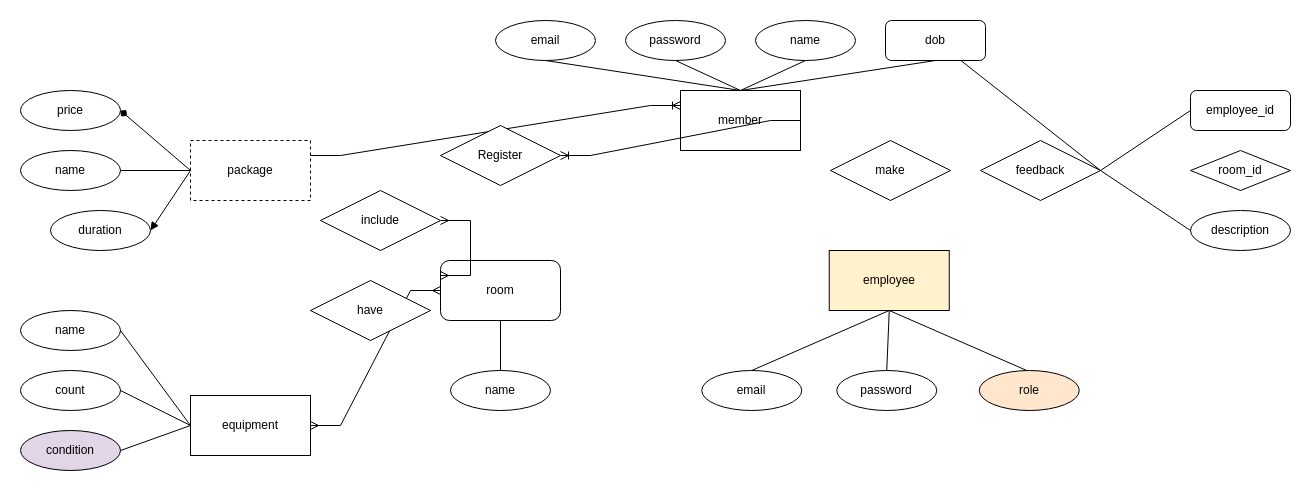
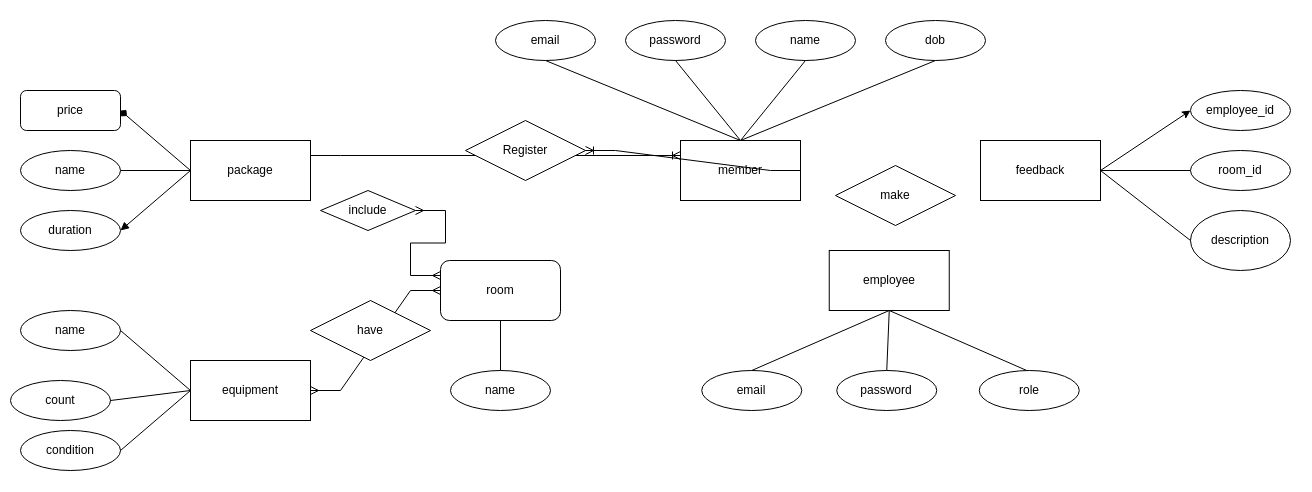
  <mxCell id="0" />
  <mxCell id="1" parent="0" />
- <mxCell id="2" value="member" style="rounded=0;whiteSpace=wrap;html=1;" parent="1" vertex="1"><mxGeometry x="680" y="90" width="120" height="60" as="geometry" /></mxCell>
- <mxCell id="3" value="employee" style="rounded=0;whiteSpace=wrap;html=1;fillColor=#fff2cc;" parent="1" vertex="1"><mxGeometry x="828.75" y="250" width="120" height="60" as="geometry" /></mxCell>
- <mxCell id="4" value="package" style="rounded=0;whiteSpace=wrap;html=1;dashed=1;" parent="1" vertex="1"><mxGeometry x="190" y="140" width="120" height="60" as="geometry" /></mxCell>
+ <mxCell id="2" value="member" style="rounded=0;whiteSpace=wrap;html=1;" parent="1" vertex="1"><mxGeometry x="680" y="140" width="120" height="60" as="geometry" /></mxCell>
+ <mxCell id="3" value="employee" style="rounded=0;whiteSpace=wrap;html=1;" parent="1" vertex="1"><mxGeometry x="828.75" y="250" width="120" height="60" as="geometry" /></mxCell>
+ <mxCell id="4" value="package" style="rounded=0;whiteSpace=wrap;html=1;" parent="1" vertex="1"><mxGeometry x="190" y="140" width="120" height="60" as="geometry" /></mxCell>
  <mxCell id="5" value="room" style="whiteSpace=wrap;html=1;rounded=1;" parent="1" vertex="1"><mxGeometry x="440" y="260" width="120" height="60" as="geometry" /></mxCell>
- <mxCell id="6" value="equipment" style="rounded=0;whiteSpace=wrap;html=1;" parent="1" vertex="1"><mxGeometry x="190" y="395" width="120" height="60" as="geometry" /></mxCell>
- <mxCell id="7" value="feedback" style="rhombus;whiteSpace=wrap;html=1;" parent="1" vertex="1"><mxGeometry x="980" y="140" width="120" height="60" as="geometry" /></mxCell>
+ <mxCell id="6" value="equipment" style="rounded=0;whiteSpace=wrap;html=1;" parent="1" vertex="1"><mxGeometry x="190" y="360" width="120" height="60" as="geometry" /></mxCell>
+ <mxCell id="7" value="feedback" style="rounded=0;whiteSpace=wrap;html=1;" parent="1" vertex="1"><mxGeometry x="980" y="140" width="120" height="60" as="geometry" /></mxCell>
  <mxCell id="8" value="" style="edgeStyle=entityRelationEdgeStyle;fontSize=12;html=1;endArrow=ERoneToMany;rounded=0;exitX=1;exitY=0.5;exitDx=0;exitDy=0;" parent="1" source="2" target="15" edge="1"><mxGeometry width="100" height="100" relative="1" as="geometry"><mxPoint x="660" y="280" as="sourcePoint" /><mxPoint x="760" y="180" as="targetPoint" /></mxGeometry></mxCell>
  <mxCell id="9" value="" style="edgeStyle=entityRelationEdgeStyle;fontSize=12;html=1;endArrow=ERmany;startArrow=ERmany;rounded=0;exitX=0;exitY=0.5;exitDx=0;exitDy=0;entryX=1;entryY=0.5;entryDx=0;entryDy=0;" parent="1" source="5" target="6" edge="1"><mxGeometry width="100" height="100" relative="1" as="geometry"><mxPoint x="660" y="280" as="sourcePoint" /><mxPoint x="760" y="180" as="targetPoint" /></mxGeometry></mxCell>
  <mxCell id="10" value="" style="edgeStyle=entityRelationEdgeStyle;fontSize=12;html=1;endArrow=ERmany;startArrow=ERmany;rounded=0;exitX=0;exitY=0.25;exitDx=0;exitDy=0;" parent="1" source="5" target="12" edge="1"><mxGeometry width="100" height="100" relative="1" as="geometry"><mxPoint x="510" y="280" as="sourcePoint" /><mxPoint x="610" y="180" as="targetPoint" /></mxGeometry></mxCell>
  <mxCell id="11" value="" style="edgeStyle=entityRelationEdgeStyle;fontSize=12;html=1;endArrow=ERoneToMany;rounded=0;exitX=1;exitY=0.25;exitDx=0;exitDy=0;entryX=0;entryY=0.25;entryDx=0;entryDy=0;" parent="1" source="4" target="2" edge="1"><mxGeometry width="100" height="100" relative="1" as="geometry"><mxPoint x="510" y="280" as="sourcePoint" /><mxPoint x="340" y="20" as="targetPoint" /></mxGeometry></mxCell>
- <mxCell id="12" value="include" style="shape=rhombus;perimeter=rhombusPerimeter;whiteSpace=wrap;html=1;align=center;" parent="1" vertex="1"><mxGeometry x="320" y="190" width="120" height="60" as="geometry" /></mxCell>
- <mxCell id="13" value="have" style="shape=rhombus;perimeter=rhombusPerimeter;whiteSpace=wrap;html=1;align=center;" parent="1" vertex="1"><mxGeometry x="310" y="280" width="120" height="60" as="geometry" /></mxCell>
- <mxCell id="14" value="make" style="shape=rhombus;perimeter=rhombusPerimeter;whiteSpace=wrap;html=1;align=center;" parent="1" vertex="1"><mxGeometry x="830" y="140" width="120" height="60" as="geometry" /></mxCell>
- <mxCell id="15" value="Register" style="shape=rhombus;perimeter=rhombusPerimeter;whiteSpace=wrap;html=1;align=center;" parent="1" vertex="1"><mxGeometry x="440" y="125" width="120" height="60" as="geometry" /></mxCell>
+ <mxCell id="12" value="include" style="shape=rhombus;perimeter=rhombusPerimeter;whiteSpace=wrap;html=1;align=center;" parent="1" vertex="1"><mxGeometry x="320" y="190" width="95" height="40" as="geometry" /></mxCell>
+ <mxCell id="13" value="have" style="shape=rhombus;perimeter=rhombusPerimeter;whiteSpace=wrap;html=1;align=center;" parent="1" vertex="1"><mxGeometry x="310" y="300" width="120" height="60" as="geometry" /></mxCell>
+ <mxCell id="14" value="make" style="shape=rhombus;perimeter=rhombusPerimeter;whiteSpace=wrap;html=1;align=center;" parent="1" vertex="1"><mxGeometry x="835" y="165" width="120" height="60" as="geometry" /></mxCell>
+ <mxCell id="15" value="Register" style="shape=rhombus;perimeter=rhombusPerimeter;whiteSpace=wrap;html=1;align=center;" parent="1" vertex="1"><mxGeometry x="465" y="120" width="120" height="60" as="geometry" /></mxCell>
  <mxCell id="16" value="email" style="ellipse;whiteSpace=wrap;html=1;align=center;" parent="1" vertex="1"><mxGeometry x="495" y="20" width="100" height="40" as="geometry" /></mxCell>
  <mxCell id="17" value="password" style="ellipse;whiteSpace=wrap;html=1;align=center;" parent="1" vertex="1"><mxGeometry x="625" y="20" width="100" height="40" as="geometry" /></mxCell>
  <mxCell id="18" value="name" style="ellipse;whiteSpace=wrap;html=1;align=center;" parent="1" vertex="1"><mxGeometry x="755" y="20" width="100" height="40" as="geometry" /></mxCell>
- <mxCell id="19" value="dob" style="whiteSpace=wrap;html=1;align=center;rounded=1;" parent="1" vertex="1"><mxGeometry x="885" y="20" width="100" height="40" as="geometry" /></mxCell>
+ <mxCell id="19" value="dob" style="ellipse;whiteSpace=wrap;html=1;align=center;" parent="1" vertex="1"><mxGeometry x="885" y="20" width="100" height="40" as="geometry" /></mxCell>
  <mxCell id="20" value="" style="endArrow=none;html=1;rounded=0;exitX=0.5;exitY=1;exitDx=0;exitDy=0;entryX=0.5;entryY=0;entryDx=0;entryDy=0;" parent="1" source="16" target="2" edge="1"><mxGeometry relative="1" as="geometry"><mxPoint x="530" y="270" as="sourcePoint" /><mxPoint x="690" y="270" as="targetPoint" /></mxGeometry></mxCell>
  <mxCell id="21" value="" style="endArrow=none;html=1;rounded=0;exitX=0.5;exitY=1;exitDx=0;exitDy=0;entryX=0.5;entryY=0;entryDx=0;entryDy=0;" parent="1" source="17" target="2" edge="1"><mxGeometry relative="1" as="geometry"><mxPoint x="530" y="270" as="sourcePoint" /><mxPoint x="690" y="270" as="targetPoint" /></mxGeometry></mxCell>
  <mxCell id="22" value="" style="endArrow=none;html=1;rounded=0;exitX=0.5;exitY=1;exitDx=0;exitDy=0;entryX=0.5;entryY=0;entryDx=0;entryDy=0;" parent="1" source="18" target="2" edge="1"><mxGeometry relative="1" as="geometry"><mxPoint x="530" y="270" as="sourcePoint" /><mxPoint x="690" y="270" as="targetPoint" /></mxGeometry></mxCell>
  <mxCell id="23" value="" style="endArrow=none;html=1;rounded=0;exitX=0.5;exitY=1;exitDx=0;exitDy=0;entryX=0.5;entryY=0;entryDx=0;entryDy=0;" parent="1" source="19" target="2" edge="1"><mxGeometry relative="1" as="geometry"><mxPoint x="530" y="270" as="sourcePoint" /><mxPoint x="690" y="270" as="targetPoint" /></mxGeometry></mxCell>
- <mxCell id="24" value="employee_id" style="whiteSpace=wrap;html=1;align=center;rounded=1;" parent="1" vertex="1"><mxGeometry x="1190" y="90" width="100" height="40" as="geometry" /></mxCell>
- <mxCell id="25" value="room_id" style="rhombus;whiteSpace=wrap;html=1;align=center;" parent="1" vertex="1"><mxGeometry x="1190" y="150" width="100" height="40" as="geometry" /></mxCell>
- <mxCell id="26" value="description" style="ellipse;whiteSpace=wrap;html=1;align=center;" parent="1" vertex="1"><mxGeometry x="1190" y="210" width="100" height="40" as="geometry" /></mxCell>
- <mxCell id="27" value="" style="endArrow=none;html=1;rounded=0;entryX=0;entryY=0.5;entryDx=0;entryDy=0;exitX=1;exitY=0.5;exitDx=0;exitDy=0;" parent="1" source="7" target="24" edge="1"><mxGeometry relative="1" as="geometry"><mxPoint x="710" y="270" as="sourcePoint" /><mxPoint x="870" y="270" as="targetPoint" /></mxGeometry></mxCell>
- <mxCell id="28" value="" style="endArrow=none;html=1;rounded=0;exitX=1;exitY=0.5;exitDx=0;exitDy=0;" parent="1" source="7" target="19" edge="1"><mxGeometry relative="1" as="geometry"><mxPoint x="710" y="270" as="sourcePoint" /><mxPoint x="870" y="270" as="targetPoint" /></mxGeometry></mxCell>
+ <mxCell id="24" value="employee_id" style="ellipse;whiteSpace=wrap;html=1;align=center;" parent="1" vertex="1"><mxGeometry x="1190" y="90" width="100" height="40" as="geometry" /></mxCell>
+ <mxCell id="25" value="room_id" style="ellipse;whiteSpace=wrap;html=1;align=center;" parent="1" vertex="1"><mxGeometry x="1190" y="150" width="100" height="40" as="geometry" /></mxCell>
+ <mxCell id="26" value="description" style="ellipse;whiteSpace=wrap;html=1;align=center;" parent="1" vertex="1"><mxGeometry x="1190" y="210" width="100" height="60" as="geometry" /></mxCell>
+ <mxCell id="27" value="" style="endArrow=classic;html=1;rounded=0;entryX=0;entryY=0.5;entryDx=0;entryDy=0;exitX=1;exitY=0.5;exitDx=0;exitDy=0;" parent="1" source="7" target="24" edge="1"><mxGeometry relative="1" as="geometry"><mxPoint x="710" y="270" as="sourcePoint" /><mxPoint x="870" y="270" as="targetPoint" /></mxGeometry></mxCell>
+ <mxCell id="28" value="" style="endArrow=none;html=1;rounded=0;exitX=1;exitY=0.5;exitDx=0;exitDy=0;entryX=0;entryY=0.5;entryDx=0;entryDy=0;" parent="1" source="7" target="25" edge="1"><mxGeometry relative="1" as="geometry"><mxPoint x="710" y="270" as="sourcePoint" /><mxPoint x="870" y="270" as="targetPoint" /></mxGeometry></mxCell>
  <mxCell id="29" value="" style="endArrow=none;html=1;rounded=0;exitX=1;exitY=0.5;exitDx=0;exitDy=0;entryX=0;entryY=0.5;entryDx=0;entryDy=0;" parent="1" source="7" target="26" edge="1"><mxGeometry relative="1" as="geometry"><mxPoint x="710" y="270" as="sourcePoint" /><mxPoint x="870" y="270" as="targetPoint" /></mxGeometry></mxCell>
  <mxCell id="30" value="email" style="ellipse;whiteSpace=wrap;html=1;align=center;" parent="1" vertex="1"><mxGeometry x="701.25" y="370" width="100" height="40" as="geometry" /></mxCell>
  <mxCell id="31" value="password" style="ellipse;whiteSpace=wrap;html=1;align=center;" parent="1" vertex="1"><mxGeometry x="836.25" y="370" width="100" height="40" as="geometry" /></mxCell>
  <mxCell id="32" value="" style="endArrow=none;html=1;rounded=0;entryX=0.5;entryY=1;entryDx=0;entryDy=0;exitX=0.5;exitY=0;exitDx=0;exitDy=0;" parent="1" source="30" target="3" edge="1"><mxGeometry relative="1" as="geometry"><mxPoint x="728.75" y="220" as="sourcePoint" /><mxPoint x="888.75" y="220" as="targetPoint" /></mxGeometry></mxCell>
  <mxCell id="33" value="" style="endArrow=none;html=1;rounded=0;exitX=0.5;exitY=0;exitDx=0;exitDy=0;" parent="1" source="31" edge="1"><mxGeometry relative="1" as="geometry"><mxPoint x="728.75" y="220" as="sourcePoint" /><mxPoint x="888.75" y="310" as="targetPoint" /></mxGeometry></mxCell>
  <mxCell id="34" value="" style="endArrow=none;html=1;rounded=0;exitX=0.5;exitY=0;exitDx=0;exitDy=0;" parent="1" edge="1"><mxGeometry relative="1" as="geometry"><mxPoint x="1026.25" y="370" as="sourcePoint" /><mxPoint x="888.75" y="310" as="targetPoint" /></mxGeometry></mxCell>
  <mxCell id="35" value="name" style="ellipse;whiteSpace=wrap;html=1;align=center;" parent="1" vertex="1"><mxGeometry x="450" y="370" width="100" height="40" as="geometry" /></mxCell>
  <mxCell id="36" value="" style="endArrow=none;html=1;rounded=0;exitX=0.5;exitY=1;exitDx=0;exitDy=0;entryX=0.5;entryY=0;entryDx=0;entryDy=0;" parent="1" source="5" target="35" edge="1"><mxGeometry relative="1" as="geometry"><mxPoint x="560" y="290" as="sourcePoint" /><mxPoint x="720" y="290" as="targetPoint" /></mxGeometry></mxCell>
- <mxCell id="37" value="role" style="ellipse;whiteSpace=wrap;html=1;align=center;fillColor=#ffe6cc;" parent="1" vertex="1"><mxGeometry x="978.75" y="370" width="100" height="40" as="geometry" /></mxCell>
- <mxCell id="38" value="price" style="ellipse;whiteSpace=wrap;html=1;align=center;" parent="1" vertex="1"><mxGeometry x="20" y="90" width="100" height="40" as="geometry" /></mxCell>
- <mxCell id="39" value="duration" style="ellipse;whiteSpace=wrap;html=1;align=center;" parent="1" vertex="1"><mxGeometry x="50" y="210" width="100" height="40" as="geometry" /></mxCell>
+ <mxCell id="37" value="role" style="ellipse;whiteSpace=wrap;html=1;align=center;" parent="1" vertex="1"><mxGeometry x="978.75" y="370" width="100" height="40" as="geometry" /></mxCell>
+ <mxCell id="38" value="price" style="whiteSpace=wrap;html=1;align=center;rounded=1;" parent="1" vertex="1"><mxGeometry x="20" y="90" width="100" height="40" as="geometry" /></mxCell>
+ <mxCell id="39" value="duration" style="ellipse;whiteSpace=wrap;html=1;align=center;" parent="1" vertex="1"><mxGeometry x="20" y="210" width="100" height="40" as="geometry" /></mxCell>
  <mxCell id="40" value="" style="endArrow=diamond;html=1;rounded=0;exitX=0;exitY=0.5;exitDx=0;exitDy=0;entryX=1;entryY=0.5;entryDx=0;entryDy=0;" parent="1" source="4" target="38" edge="1"><mxGeometry relative="1" as="geometry"><mxPoint x="310" y="290" as="sourcePoint" /><mxPoint x="470" y="290" as="targetPoint" /></mxGeometry></mxCell>
  <mxCell id="41" value="" style="endArrow=none;html=1;rounded=0;exitX=0;exitY=0.5;exitDx=0;exitDy=0;entryX=1;entryY=0.5;entryDx=0;entryDy=0;" parent="1" source="4" edge="1"><mxGeometry relative="1" as="geometry"><mxPoint x="310" y="290" as="sourcePoint" /><mxPoint x="120" y="170" as="targetPoint" /></mxGeometry></mxCell>
  <mxCell id="42" value="" style="endArrow=block;html=1;rounded=0;exitX=0;exitY=0.5;exitDx=0;exitDy=0;entryX=1;entryY=0.5;entryDx=0;entryDy=0;" parent="1" source="4" target="39" edge="1"><mxGeometry relative="1" as="geometry"><mxPoint x="310" y="290" as="sourcePoint" /><mxPoint x="470" y="290" as="targetPoint" /></mxGeometry></mxCell>
  <mxCell id="43" value="name" style="ellipse;whiteSpace=wrap;html=1;align=center;" parent="1" vertex="1"><mxGeometry x="20" y="150" width="100" height="40" as="geometry" /></mxCell>
  <mxCell id="44" value="name" style="ellipse;whiteSpace=wrap;html=1;align=center;" parent="1" vertex="1"><mxGeometry x="20" y="310" width="100" height="40" as="geometry" /></mxCell>
- <mxCell id="45" value="count" style="ellipse;whiteSpace=wrap;html=1;align=center;" parent="1" vertex="1"><mxGeometry x="20" y="370" width="100" height="40" as="geometry" /></mxCell>
- <mxCell id="46" value="condition" style="ellipse;whiteSpace=wrap;html=1;align=center;fillColor=#e1d5e7;" parent="1" vertex="1"><mxGeometry x="20" y="430" width="100" height="40" as="geometry" /></mxCell>
+ <mxCell id="45" value="count" style="ellipse;whiteSpace=wrap;html=1;align=center;" parent="1" vertex="1"><mxGeometry x="10" y="380" width="100" height="40" as="geometry" /></mxCell>
+ <mxCell id="46" value="condition" style="ellipse;whiteSpace=wrap;html=1;align=center;" parent="1" vertex="1"><mxGeometry x="20" y="430" width="100" height="40" as="geometry" /></mxCell>
  <mxCell id="47" value="" style="endArrow=none;html=1;rounded=0;exitX=0;exitY=0.5;exitDx=0;exitDy=0;entryX=1;entryY=0.5;entryDx=0;entryDy=0;" parent="1" source="6" target="44" edge="1"><mxGeometry relative="1" as="geometry"><mxPoint x="370" y="290" as="sourcePoint" /><mxPoint x="530" y="290" as="targetPoint" /></mxGeometry></mxCell>
  <mxCell id="48" value="" style="endArrow=none;html=1;rounded=0;exitX=0;exitY=0.5;exitDx=0;exitDy=0;entryX=1;entryY=0.5;entryDx=0;entryDy=0;" parent="1" source="6" target="45" edge="1"><mxGeometry relative="1" as="geometry"><mxPoint x="370" y="290" as="sourcePoint" /><mxPoint x="530" y="290" as="targetPoint" /></mxGeometry></mxCell>
  <mxCell id="49" value="" style="endArrow=none;html=1;rounded=0;entryX=0;entryY=0.5;entryDx=0;entryDy=0;exitX=1;exitY=0.5;exitDx=0;exitDy=0;" parent="1" source="46" target="6" edge="1"><mxGeometry relative="1" as="geometry"><mxPoint x="370" y="290" as="sourcePoint" /><mxPoint x="530" y="290" as="targetPoint" /></mxGeometry></mxCell>
